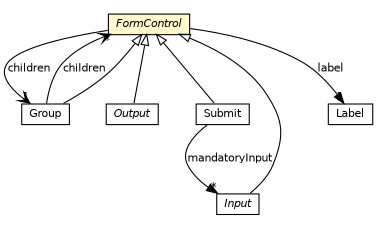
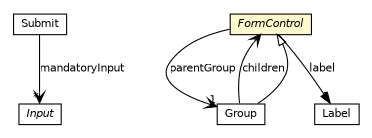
  digraph {
    nodesep=0.25
    ranksep=0.5
    node [fontcolor=black fontname=Helvetica fontsize=10.0 shape=plaintext]
    edge [fontname=Helvetica fontsize=10.0 headport=p labelfontname=Helvetica labelfontsize=10 tailport=p]
-   n1 [label=<<table title="org.universAAL.middleware.ui.rdf.Output" border="0" cellborder="1" cellspacing="0" cellpadding="2" port="p" href="./Output.html"> 		<tr><td><table border="0" cellspacing="0" cellpadding="1"> <tr><td align="center" balign="center"><font face="Helvetica-Oblique"> Output </font></td></tr> 		</table></td></tr> 		</table>>]
    n2 [label=<<table title="org.universAAL.middleware.ui.rdf.Submit" border="0" cellborder="1" cellspacing="0" cellpadding="2" port="p" href="./Submit.html"> 		<tr><td><table border="0" cellspacing="0" cellpadding="1"> <tr><td align="center" balign="center"> Submit </td></tr> 		</table></td></tr> 		</table>>]
    n3 [label=<<table title="org.universAAL.middleware.ui.rdf.Input" border="0" cellborder="1" cellspacing="0" cellpadding="2" port="p" href="./Input.html"> 		<tr><td><table border="0" cellspacing="0" cellpadding="1"> <tr><td align="center" balign="center"><font face="Helvetica-Oblique"> Input </font></td></tr> 		</table></td></tr> 		</table>>]
    n4 [label=<<table title="org.universAAL.middleware.ui.rdf.Label" border="0" cellborder="1" cellspacing="0" cellpadding="2" port="p" href="./Label.html"> 		<tr><td><table border="0" cellspacing="0" cellpadding="1"> <tr><td align="center" balign="center"> Label </td></tr> 		</table></td></tr> 		</table>>]
    n5 [label=<<table title="org.universAAL.middleware.ui.rdf.Group" border="0" cellborder="1" cellspacing="0" cellpadding="2" port="p" href="./Group.html"> 		<tr><td><table border="0" cellspacing="0" cellpadding="1"> <tr><td align="center" balign="center"> Group </td></tr> 		</table></td></tr> 		</table>>]
    n6 [label=<<table title="org.universAAL.middleware.ui.rdf.FormControl" border="0" cellborder="1" cellspacing="0" cellpadding="2" port="p" bgcolor="lemonChiffon" href="./FormControl.html"> 		<tr><td><table border="0" cellspacing="0" cellpadding="1"> <tr><td align="center" balign="center"><font face="Helvetica-Oblique"> FormControl </font></td></tr> 		</table></td></tr> 		</table>>]
-   n2 -> n3 [arrowhead=normal color=black fontcolor=black headlabel="*" label=mandatoryInput]
+   n2 -> n3 [arrowhead=open color=black fontcolor=black headlabel="*" label=mandatoryInput]
    n5 -> n6 [arrowhead=open color=black fontcolor=black headlabel="*" label=children]
-   n6 -> n1 [arrowtail=empty dir=back fontsize=10]
-   n6 -> n2 [arrowtail=empty dir=back fontsize=10]
-   n6 -> n3 [arrowtail=empty dir=back fontsize=10]
    n6 -> n4 [arrowhead=normal color=black fontcolor=black headlabel=1 label=label]
    n6 -> n5 [arrowtail=empty dir=back fontsize=10]
-   n6 -> n5 [arrowhead=open color=black fontcolor=black headlabel=1 label=children]
+   n6 -> n5 [arrowhead=open color=black fontcolor=black headlabel=1 label=parentGroup]
  }
